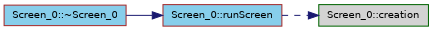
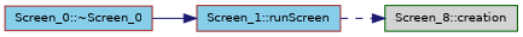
  digraph {
    rankdir=LR
    node [color=brown fillcolor=skyblue fontname=Helvetica fontsize=10 shape=record style=filled]
    edge [color=midnightblue fontname=Helvetica fontsize=10 labelfontname=Helvetica labelfontsize=10]
    n1 [fontcolor=black height=0.2 label="Screen_0::~Screen_0" width=0.4]
-   n2 [height=0.2 label="Screen_0::runScreen" width=0.4]
-   n3 [color=darkgreen fillcolor=lightgrey height=0.2 label="Screen_0::creation" width=0.4]
+   n2 [height=0.2 label="Screen_1::runScreen" width=0.4]
+   n3 [color=darkgreen fillcolor=lightgrey height=0.2 label="Screen_8::creation" width=0.4]
    n1 -> n2 [style=solid]
    n2 -> n3 [style=dashed]
  }
